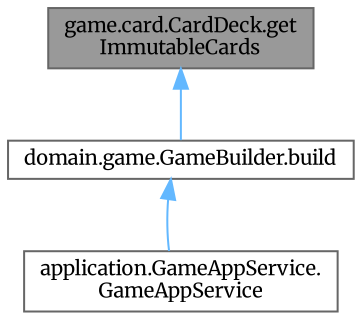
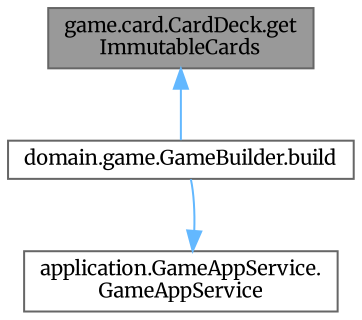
  digraph {
    fontname=Merriweather
    rankdir=TB
    node [color=grey40 fillcolor=white fontname=Merriweather fontsize=10 shape=box style=filled]
    edge [color=steelblue1 dir=back fontname=Merriweather fontsize=10 labelfontname=Helvetica labelfontsize=10 style=solid]
    n1 [color=gray40 fillcolor=grey60 fontcolor=black height=0.2 label="game.card.CardDeck.get\lImmutableCards" width=0.4]
    n2 [height=0.2 label="domain.game.GameBuilder.build" width=0.4]
    n3 [height=0.2 label="application.GameAppService.\lGameAppService" width=0.4]
    n1 -> n2
-   n2 -> n3
+   n3 -> n2
  }
